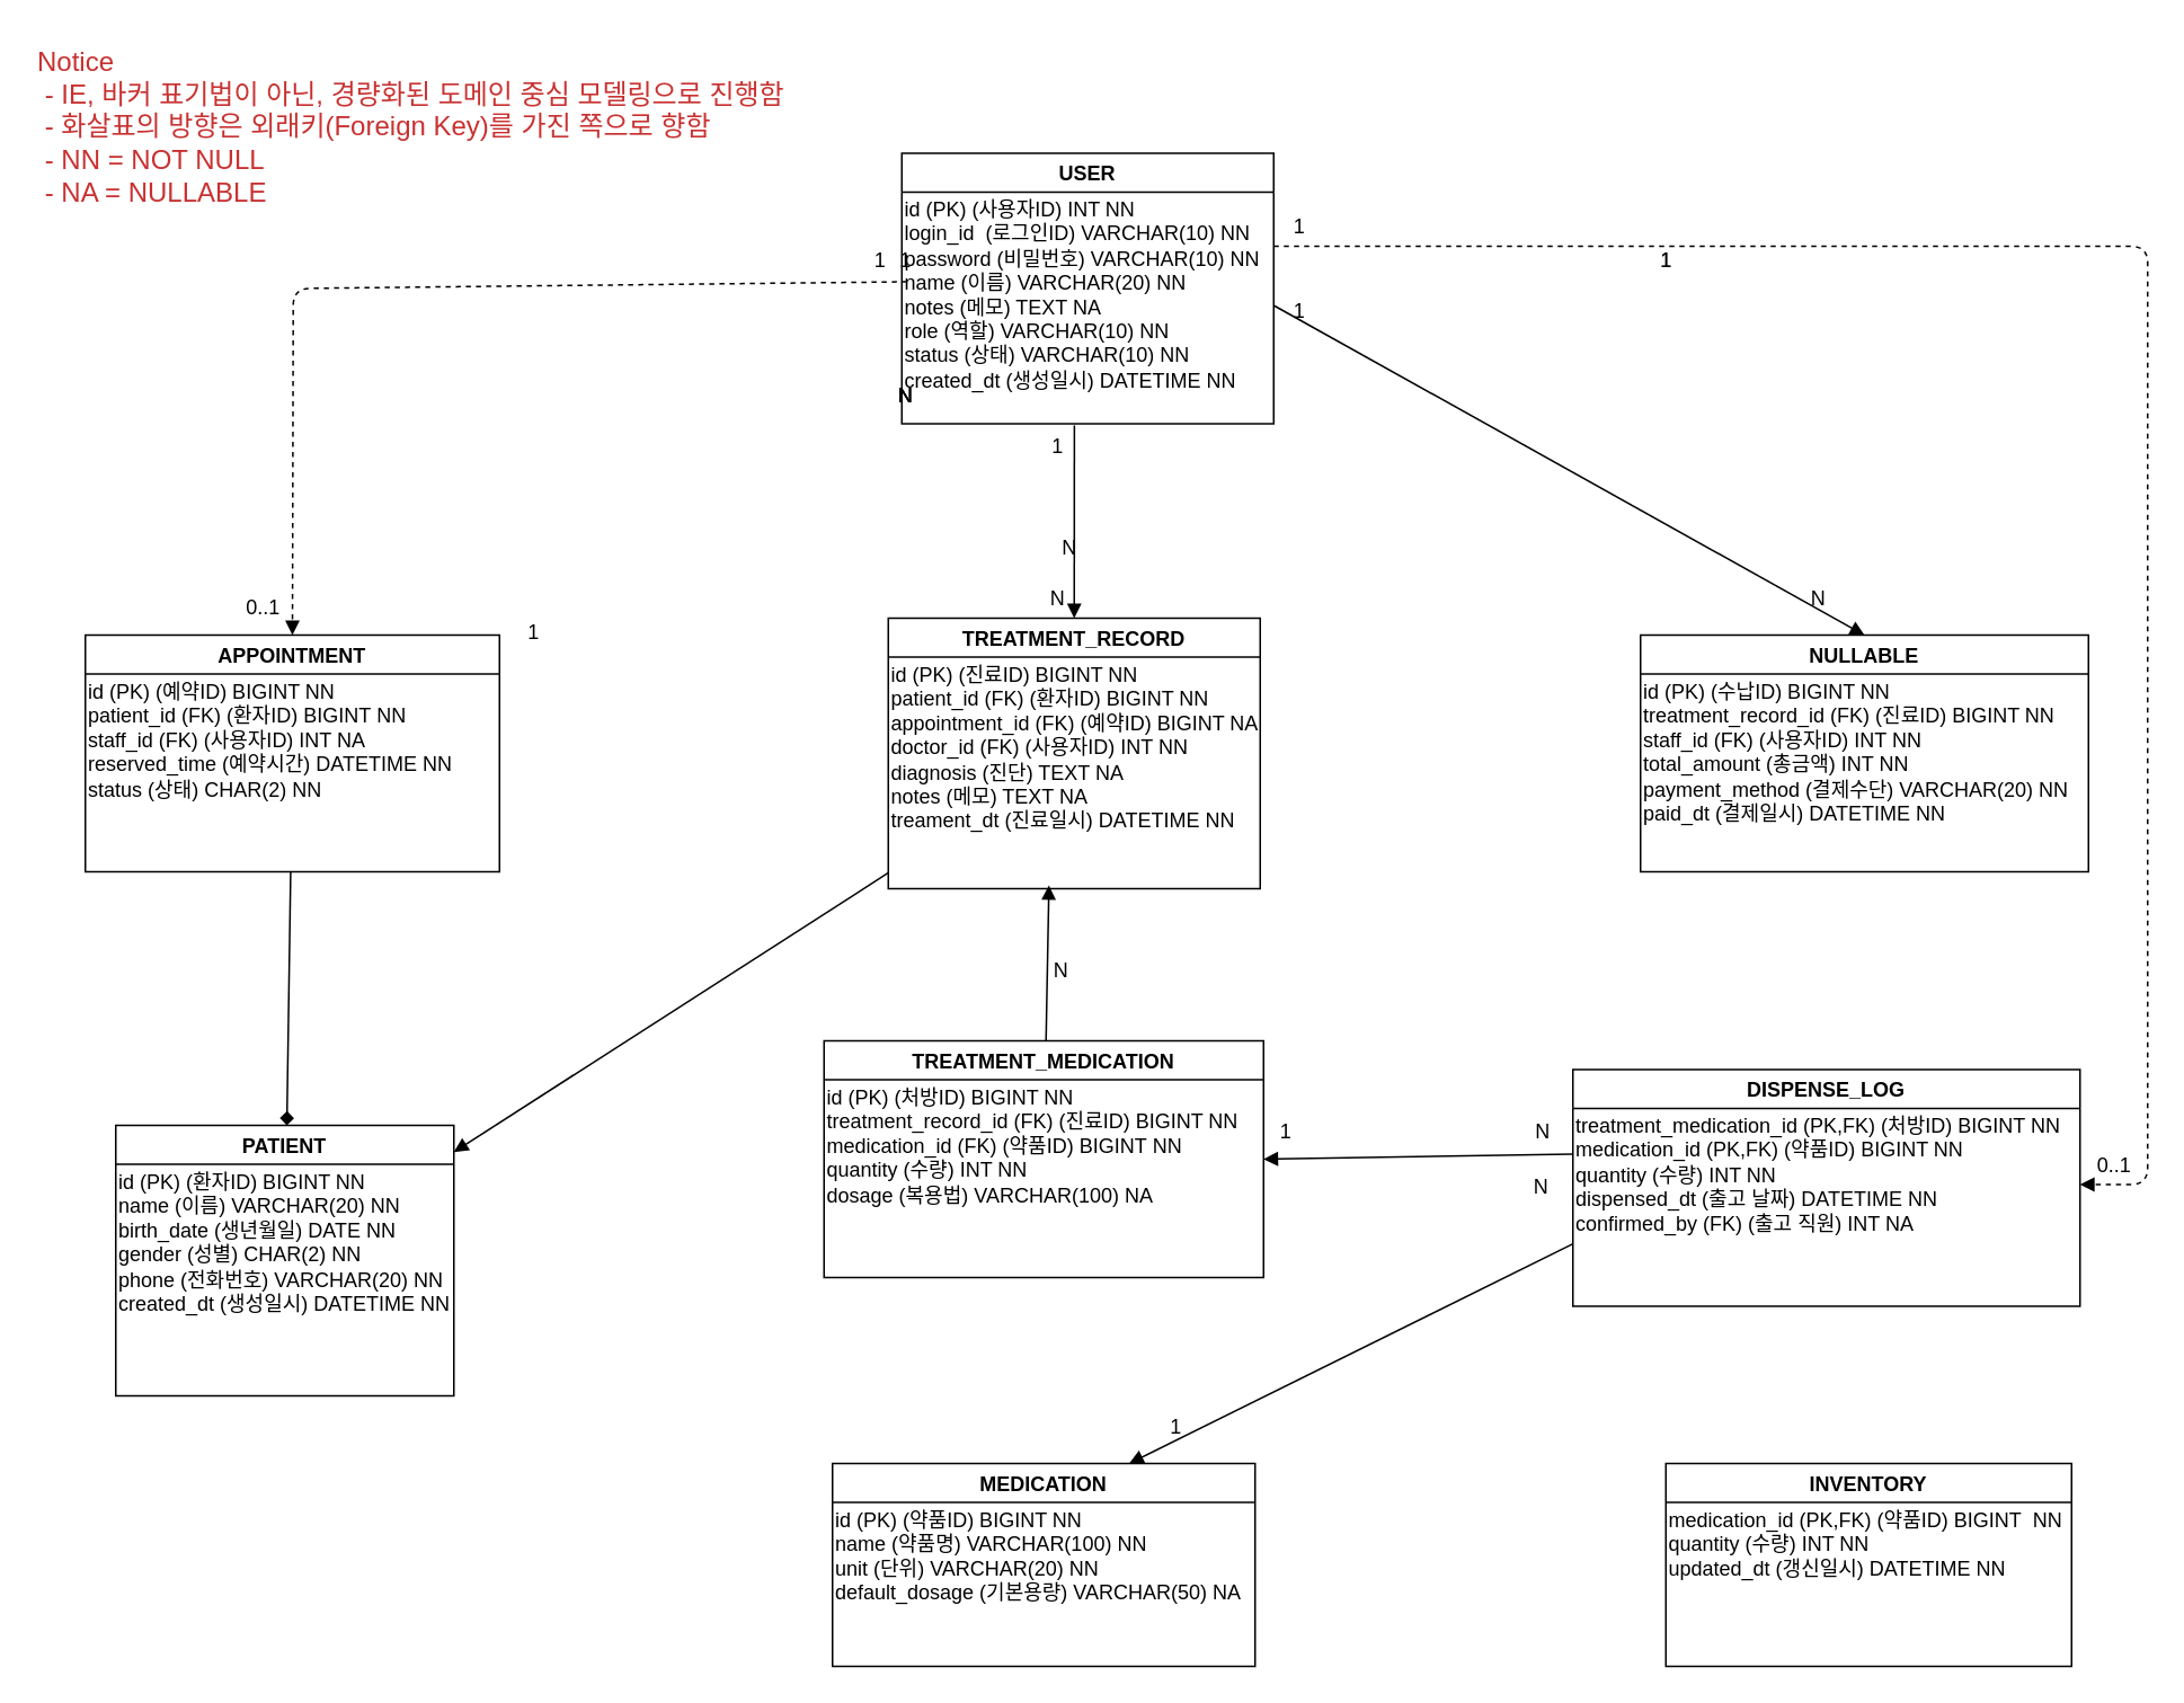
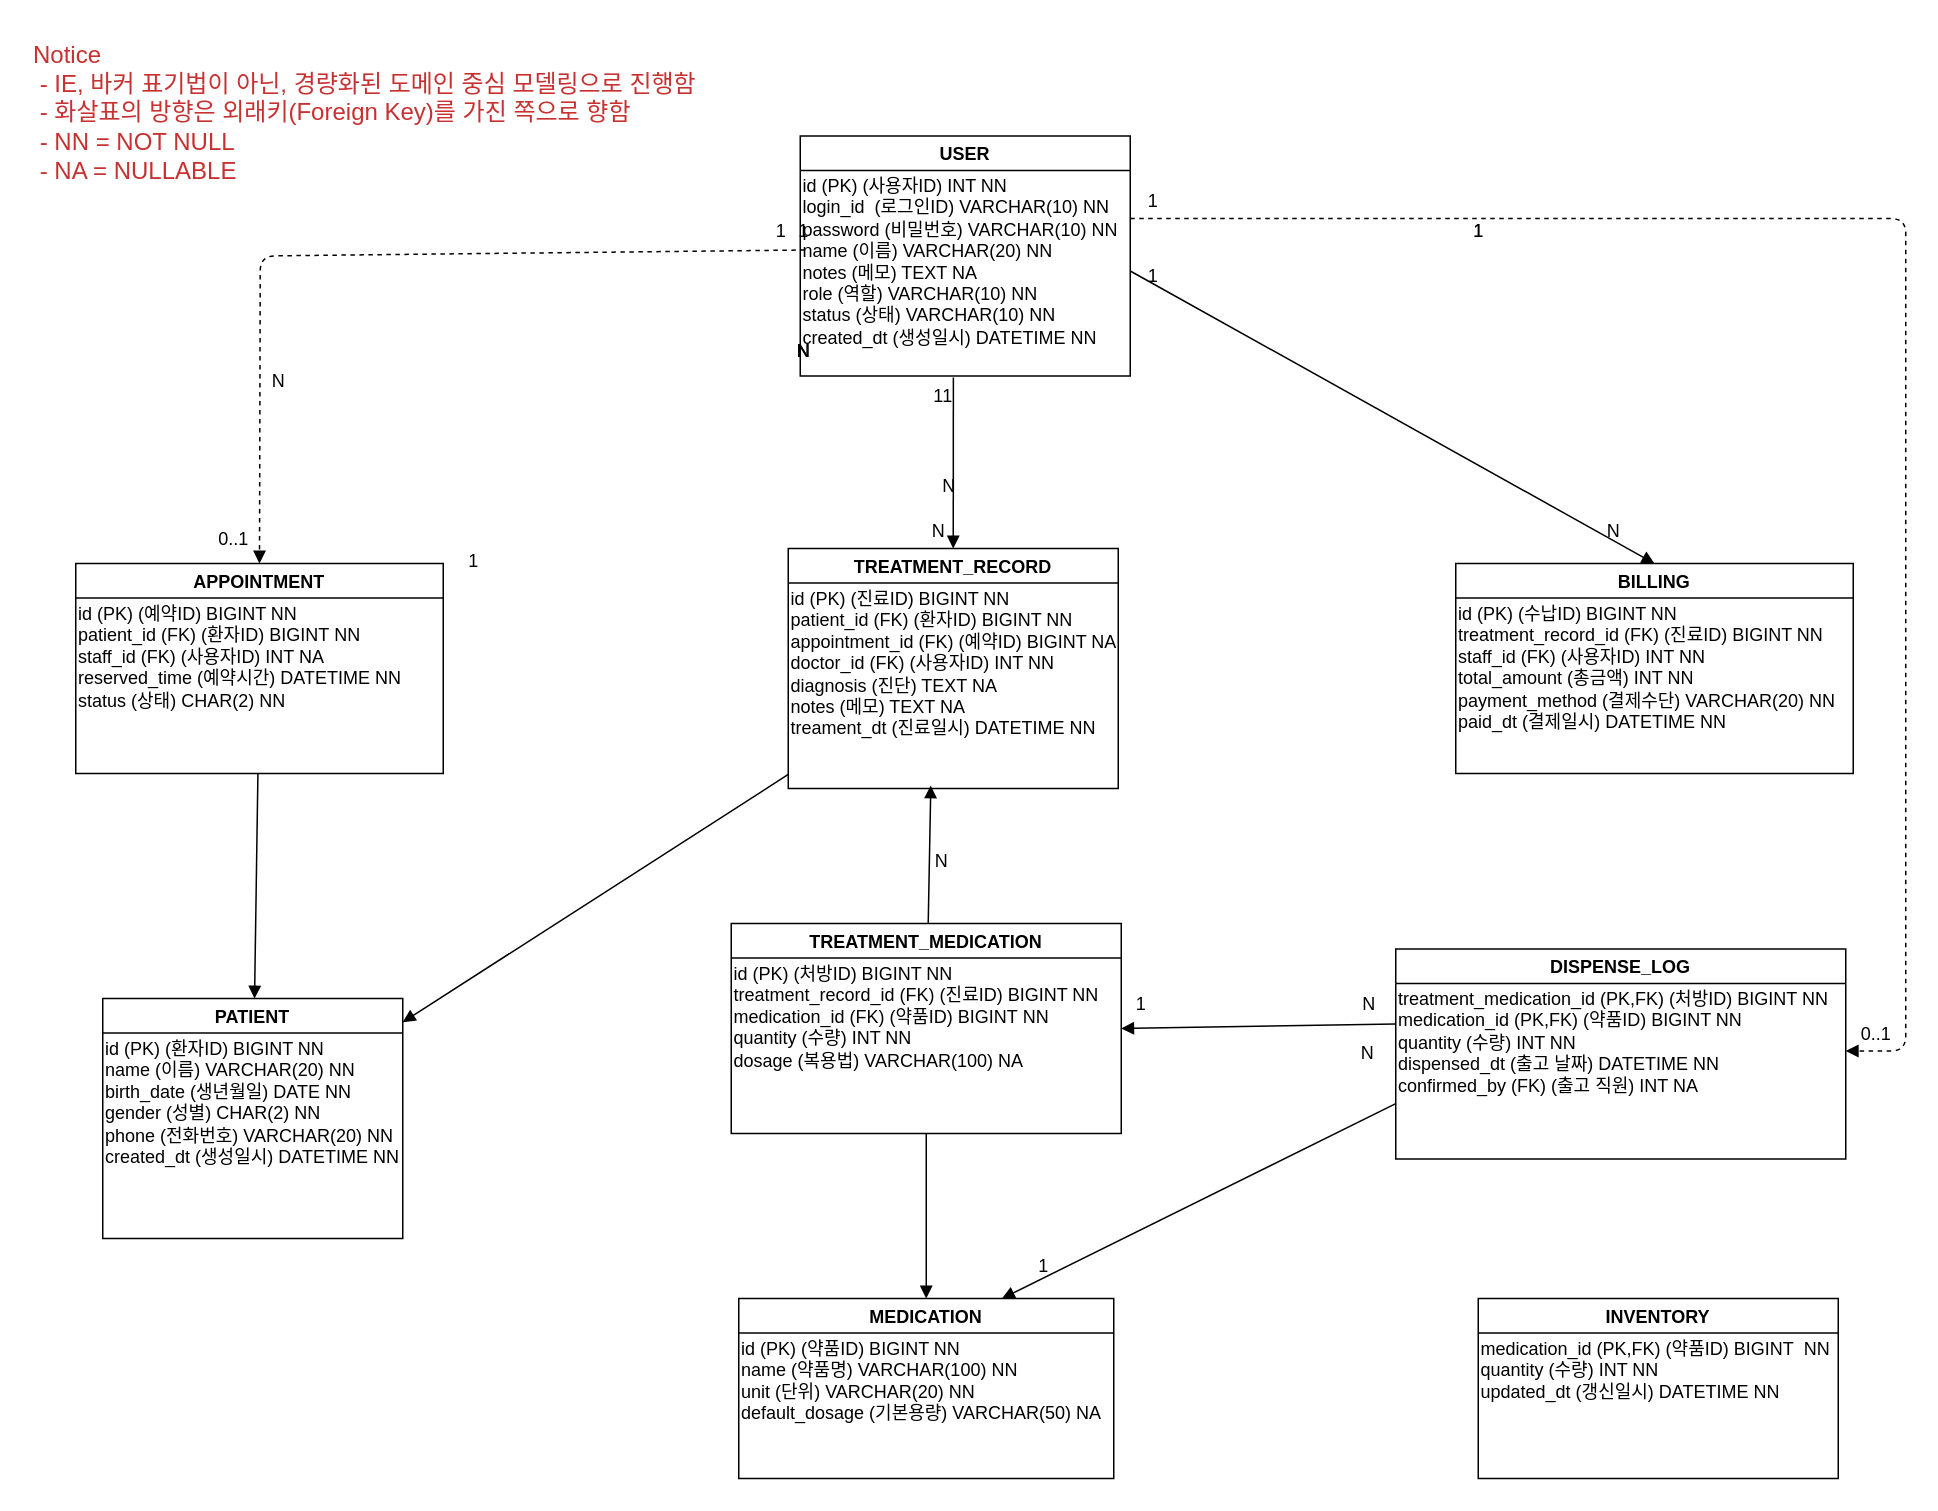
  <mxCell id="0" />
  <mxCell id="1" parent="0" />
  <mxCell id="2" value="PATIENT" style="swimlane" parent="1" vertex="1"><mxGeometry x="68" y="665" width="200" height="160" as="geometry" /></mxCell>
  <mxCell id="3" value="id (PK) (환자ID)&amp;nbsp;BIGINT NN&lt;br&gt;name (이름) VARCHAR(20) NN&lt;br&gt;birth_date (생년월일)&amp;nbsp;DATE NN&lt;br&gt;gender (성별) CHAR(2) NN&lt;br&gt;phone (전화번호) VARCHAR(20) NN&lt;div&gt;created_dt (생성일시) DATETIME NN&lt;/div&gt;" style="text;html=1;whiteSpace=wrap;" parent="2" vertex="1"><mxGeometry y="20" width="200" height="140" as="geometry" /></mxCell>
  <mxCell id="4" value="APPOINTMENT" style="swimlane" parent="1" vertex="1"><mxGeometry x="50" y="375" width="245" height="140" as="geometry" /></mxCell>
  <mxCell id="5" value="id (PK) (예약ID)&amp;nbsp;BIGINT NN&lt;br&gt;patient_id (FK) (환자ID) BIGINT&amp;nbsp;NN&lt;div&gt;staff_id (FK) (사용자ID) INT NA&lt;br&gt;reserved_time (예약시간)&amp;nbsp;DATETIME NN&lt;br&gt;status (상태) CHAR(2) NN&lt;/div&gt;" style="text;html=1;whiteSpace=wrap;" parent="4" vertex="1"><mxGeometry y="20" width="240" height="120" as="geometry" /></mxCell>
  <mxCell id="6" value="TREATMENT_RECORD" style="swimlane" parent="1" vertex="1"><mxGeometry x="525" y="365" width="220" height="160" as="geometry" /></mxCell>
  <mxCell id="7" value="id (PK) (진료ID)&amp;nbsp;BIGINT NN&lt;br&gt;patient_id (FK) (환자ID)&amp;nbsp;BIGINT NN&lt;br&gt;appointment_id (FK) (예약ID)&amp;nbsp;BIGINT NA&lt;div&gt;doctor_id (FK) (사용자ID) INT NN&lt;br&gt;diagnosis (진단) TEXT NA&lt;br&gt;notes (메모) TEXT NA&lt;br&gt;treament_dt (진료일시) DATETIME NN&lt;/div&gt;" style="text;html=1;whiteSpace=wrap;" parent="6" vertex="1"><mxGeometry y="20" width="220" height="140" as="geometry" /></mxCell>
- <mxCell id="8" value="NULLABLE" style="swimlane" parent="1" vertex="1"><mxGeometry x="970" y="375" width="265" height="140" as="geometry" /></mxCell>
+ <mxCell id="8" value="BILLING" style="swimlane" parent="1" vertex="1"><mxGeometry x="970" y="375" width="265" height="140" as="geometry" /></mxCell>
  <mxCell id="9" value="id (PK) (수납ID)&amp;nbsp;BIGINT NN&lt;br&gt;treatment_record_id (FK) (진료ID)&amp;nbsp;BIGINT NN&lt;div&gt;staff_id (FK) (사용자ID) INT NN&lt;br&gt;total_amount (총금액) INT NN&lt;br&gt;payment_method (결제수단) VARCHAR(20) NN&lt;br&gt;paid_dt (결제일시) DATETIME NN&lt;/div&gt;" style="text;html=1;whiteSpace=wrap;" parent="8" vertex="1"><mxGeometry y="20" width="260" height="120" as="geometry" /></mxCell>
  <mxCell id="10" value="MEDICATION" style="swimlane" parent="1" vertex="1"><mxGeometry x="492" y="865" width="250" height="120" as="geometry" /></mxCell>
  <mxCell id="11" value="id (PK) (약품ID) BIGINT NN&lt;br&gt;name (약품명) VARCHAR(100) NN&lt;br&gt;unit (단위) VARCHAR(20) NN&lt;br&gt;default_dosage (기본용량) VARCHAR(50) NA" style="text;html=1;whiteSpace=wrap;" parent="10" vertex="1"><mxGeometry y="20" width="250" height="100" as="geometry" /></mxCell>
  <mxCell id="12" value="TREATMENT_MEDICATION" style="swimlane" parent="1" vertex="1"><mxGeometry x="487" y="615" width="260" height="140" as="geometry" /></mxCell>
  <mxCell id="13" value="id (PK) (처방ID) BIGINT NN&lt;br&gt;treatment_record_id (FK) (진료ID) BIGINT NN&lt;br&gt;medication_id (FK) (약품ID) BIGINT&amp;nbsp;NN&lt;br&gt;quantity (수량) INT NN&lt;br&gt;dosage (복용법) VARCHAR(100) NA" style="text;html=1;whiteSpace=wrap;" parent="12" vertex="1"><mxGeometry y="20" width="280" height="120" as="geometry" /></mxCell>
  <mxCell id="14" value="INVENTORY" style="swimlane" parent="1" vertex="1"><mxGeometry x="985" y="865" width="240" height="120" as="geometry" /></mxCell>
  <mxCell id="15" value="medication_id (PK,FK) (약품ID) BIGINT&amp;nbsp;&amp;nbsp;NN&lt;br&gt;quantity (수량) INT NN&lt;br&gt;updated_dt (갱신일시) DATETIME NN" style="text;html=1;whiteSpace=wrap;" parent="14" vertex="1"><mxGeometry y="20" width="240" height="100" as="geometry" /></mxCell>
- <mxCell id="16" style="endArrow=diamond;" parent="1" source="4" target="2" edge="1"><mxGeometry relative="1" as="geometry" /></mxCell>
+ <mxCell id="16" style="endArrow=block;" parent="1" source="4" target="2" edge="1"><mxGeometry relative="1" as="geometry" /></mxCell>
  <mxCell id="17" value="1" style="text;html=1;align=center;" parent="16" vertex="1" connectable="0"><mxGeometry x="520" y="140" width="30" height="20" as="geometry" /></mxCell>
  <mxCell id="18" value="N" style="text;html=1;align=center;" parent="16" vertex="1" connectable="0"><mxGeometry x="617" y="310" width="30" height="20" as="geometry" /></mxCell>
  <mxCell id="19" style="endArrow=block;" parent="1" source="6" target="2" edge="1"><mxGeometry relative="1" as="geometry" /></mxCell>
  <mxCell id="20" value="1" style="text;html=1;align=center;" parent="19" vertex="1" connectable="0"><mxGeometry x="300" y="360" width="30" height="20" as="geometry" /></mxCell>
  <mxCell id="21" value="N" style="text;html=1;align=center;" parent="19" vertex="1" connectable="0"><mxGeometry x="612" y="560" width="30" height="20" as="geometry" /></mxCell>
  <mxCell id="22" style="endArrow=block;entryX=0.432;entryY=0.986;entryDx=0;entryDy=0;entryPerimeter=0;" parent="1" source="12" target="7" edge="1"><mxGeometry relative="1" as="geometry" /></mxCell>
  <mxCell id="23" value="1" style="text;html=1;align=center;" parent="22" vertex="1" connectable="0"><mxGeometry x="970" y="140" width="30" height="20" as="geometry" /></mxCell>
  <mxCell id="24" value="N" style="text;html=1;align=center;" parent="22" vertex="1" connectable="0"><mxGeometry x="520" y="220" width="30" height="20" as="geometry" /></mxCell>
+ <mxCell id="25" style="endArrow=block;" parent="1" source="12" target="10" edge="1"><mxGeometry relative="1" as="geometry" /></mxCell>
+ <mxCell id="26" value="1" style="text;html=1;align=center;" parent="25" vertex="1" connectable="0"><mxGeometry x="616" y="250" width="30" height="20" as="geometry" /></mxCell>
+ <mxCell id="27" value="N" style="text;html=1;align=center;" parent="25" vertex="1" connectable="0"><mxGeometry x="170" y="240" width="30" height="20" as="geometry" /></mxCell>
  <mxCell id="28" value="&lt;div&gt;Notice&lt;/div&gt;&lt;div&gt;&amp;nbsp;- IE, 바커 표기법이 아닌, 경량화된 도메인 중심 모델링으로 진행함&lt;/div&gt;&amp;nbsp;- 화살표의 방향은 외래키(Foreign Key)를 가진 쪽으로 향함&lt;div&gt;&amp;nbsp;- NN = NOT NULL&lt;/div&gt;&lt;div&gt;&amp;nbsp;- NA = NULLABLE&lt;/div&gt;" style="text;whiteSpace=wrap;html=1;fontSize=16;fontColor=light-dark(#C83131,#EDEDED);" vertex="1" parent="1"><mxGeometry x="20" y="20" width="480" height="40" as="geometry" /></mxCell>
  <mxCell id="29" value="DISPENSE_LOG" style="swimlane" vertex="1" parent="1"><mxGeometry x="930" y="632" width="300" height="140" as="geometry" /></mxCell>
  <mxCell id="30" value="treatment_medication_id (PK,FK) (처방ID) BIGINT NN&lt;br&gt;medication_id (PK,FK) (약품ID) BIGINT NN&lt;br&gt;quantity (수량) INT NN&lt;div&gt;dispensed_dt (출고 날짜) DATETIME NN&lt;/div&gt;&lt;div&gt;&lt;span style=&quot;background-color: transparent; color: light-dark(rgb(0, 0, 0), rgb(255, 255, 255));&quot;&gt;confirmed_by&lt;/span&gt;&amp;nbsp;(FK) (출고 직원) INT NA&lt;/div&gt;" style="text;html=1;whiteSpace=wrap;" vertex="1" parent="29"><mxGeometry y="20" width="290" height="120" as="geometry" /></mxCell>
  <mxCell id="31" style="endArrow=block;exitX=0;exitY=0.25;exitDx=0;exitDy=0;entryX=1;entryY=0.5;entryDx=0;entryDy=0;" edge="1" parent="1" source="30" target="12"><mxGeometry relative="1" as="geometry"><mxPoint x="880" y="600" as="sourcePoint" /><mxPoint x="880" y="710" as="targetPoint" /></mxGeometry></mxCell>
  <mxCell id="32" style="endArrow=block;exitX=0;exitY=0.692;exitDx=0;exitDy=0;entryX=0.75;entryY=0;entryDx=0;entryDy=0;exitPerimeter=0;" edge="1" parent="1" source="30"><mxGeometry relative="1" as="geometry"><mxPoint x="950" y="712" as="sourcePoint" /><mxPoint x="667.5" y="865" as="targetPoint" /></mxGeometry></mxCell>
  <mxCell id="33" value="1" style="text;html=1;align=center;" vertex="1" connectable="0" parent="1"><mxGeometry x="680" y="830" width="30" height="20" as="geometry" /></mxCell>
  <mxCell id="34" value="N" style="text;html=1;align=center;" vertex="1" connectable="0" parent="1"><mxGeometry x="895.5" y="688" width="30" height="20" as="geometry" /></mxCell>
  <mxCell id="35" value="1" style="text;html=1;align=center;" vertex="1" connectable="0" parent="1"><mxGeometry x="745" y="655" width="30" height="20" as="geometry" /></mxCell>
  <mxCell id="36" value="N" style="text;html=1;align=center;" vertex="1" connectable="0" parent="1"><mxGeometry x="896.5" y="655" width="30" height="20" as="geometry" /></mxCell>
  <mxCell id="37" value="USER" style="swimlane" vertex="1" parent="1"><mxGeometry x="533" y="90" width="220" height="160" as="geometry" /></mxCell>
  <mxCell id="38" value="id (PK) (사용자ID)&amp;nbsp;INT NN&amp;nbsp;&lt;br&gt;login_id&amp;nbsp; (로그인ID) VARCHAR(10) NN&lt;br&gt;password (비밀번호) VARCHAR(10) NN&lt;br&gt;name (이름) VARCHAR(20) NN&lt;br&gt;notes (메모) TEXT NA&lt;br&gt;role (역할) VARCHAR(10) NN&lt;div&gt;status (상태) VARCHAR(10) NN&lt;/div&gt;&lt;div&gt;created_dt (생성일시) DATETIME NN&lt;/div&gt;" style="text;html=1;whiteSpace=wrap;" vertex="1" parent="37"><mxGeometry y="20" width="220" height="140" as="geometry" /></mxCell>
  <mxCell id="39" style="endArrow=block;exitX=0.464;exitY=1.007;exitDx=0;exitDy=0;exitPerimeter=0;entryX=0.5;entryY=0;entryDx=0;entryDy=0;" edge="1" parent="1" source="38" target="6"><mxGeometry relative="1" as="geometry"><mxPoint x="490" y="360" as="sourcePoint" /><mxPoint x="490" y="270" as="targetPoint" /></mxGeometry></mxCell>
  <mxCell id="40" value="1" style="text;html=1;align=center;" vertex="1" connectable="0" parent="39"><mxGeometry x="970" y="140" width="30" height="20" as="geometry" /></mxCell>
  <mxCell id="41" value="N" style="text;html=1;align=center;" vertex="1" connectable="0" parent="39"><mxGeometry x="520" y="220" width="30" height="20" as="geometry" /></mxCell>
  <mxCell id="42" value="1" style="text;html=1;align=center;" vertex="1" connectable="0" parent="1"><mxGeometry x="610" y="250" width="30" height="20" as="geometry" /></mxCell>
  <mxCell id="43" value="N" style="text;html=1;align=center;" vertex="1" connectable="0" parent="1"><mxGeometry x="610" y="340" width="30" height="20" as="geometry" /></mxCell>
  <mxCell id="44" style="endArrow=block;exitX=1;exitY=0.5;exitDx=0;exitDy=0;entryX=0.5;entryY=0;entryDx=0;entryDy=0;" edge="1" parent="1" source="38" target="8"><mxGeometry relative="1" as="geometry"><mxPoint x="830" y="166" as="sourcePoint" /><mxPoint x="830" as="targetPoint" y="280" /></mxGeometry></mxCell>
  <mxCell id="45" value="N" style="text;html=1;align=center;" vertex="1" connectable="0" parent="44"><mxGeometry x="520" y="220" width="30" height="20" as="geometry" /></mxCell>
  <mxCell id="46" value="1" style="text;html=1;align=center;" vertex="1" connectable="0" parent="1"><mxGeometry x="753" y="170" width="30" height="20" as="geometry" /></mxCell>
  <mxCell id="47" value="N" style="text;html=1;align=center;" vertex="1" connectable="0" parent="1"><mxGeometry x="1060" y="340" width="30" height="20" as="geometry" /></mxCell>
  <mxCell id="48" style="endArrow=block;exitX=1;exitY=0.25;exitDx=0;exitDy=0;dashed=1;" edge="1" parent="1" source="38"><mxGeometry relative="1" as="geometry"><mxPoint x="889" y="130" as="sourcePoint" /><mxPoint x="1230" y="700" as="targetPoint" /><Array as="points"><mxPoint x="1270" y="145" /><mxPoint x="1270" y="420" /><mxPoint x="1270" y="700" /></Array></mxGeometry></mxCell>
  <mxCell id="49" value="N" style="text;html=1;align=center;" vertex="1" connectable="0" parent="48"><mxGeometry x="520" y="220" width="30" height="20" as="geometry" /></mxCell>
  <mxCell id="50" style="endArrow=block;exitX=0.014;exitY=0.4;exitDx=0;exitDy=0;exitPerimeter=0;entryX=0.5;entryY=0;entryDx=0;entryDy=0;dashed=1;" edge="1" parent="1" source="38" target="4"><mxGeometry relative="1" as="geometry"><mxPoint x="525" y="170" as="sourcePoint" /><mxPoint x="295" y="327" as="targetPoint" /><Array as="points"><mxPoint x="173" y="170" /></Array></mxGeometry></mxCell>
  <mxCell id="51" value="1" style="text;html=1;align=center;" vertex="1" connectable="0" parent="1"><mxGeometry x="505" y="140" width="30" height="20" as="geometry" /></mxCell>
  <mxCell id="52" value="1" style="text;html=1;align=center;" vertex="1" connectable="0" parent="1"><mxGeometry x="753" y="120" width="30" height="20" as="geometry" /></mxCell>
  <mxCell id="53" value="0..1" style="text;html=1;align=center;" vertex="1" connectable="0" parent="1"><mxGeometry x="1235" y="675" width="30" height="20" as="geometry" /></mxCell>
  <mxCell id="54" value="0..1" style="text;html=1;align=center;" vertex="1" connectable="0" parent="1"><mxGeometry x="140" y="345" width="30" height="20" as="geometry" /></mxCell>
